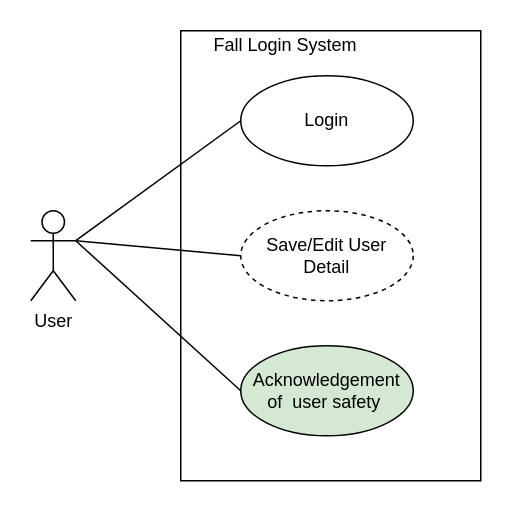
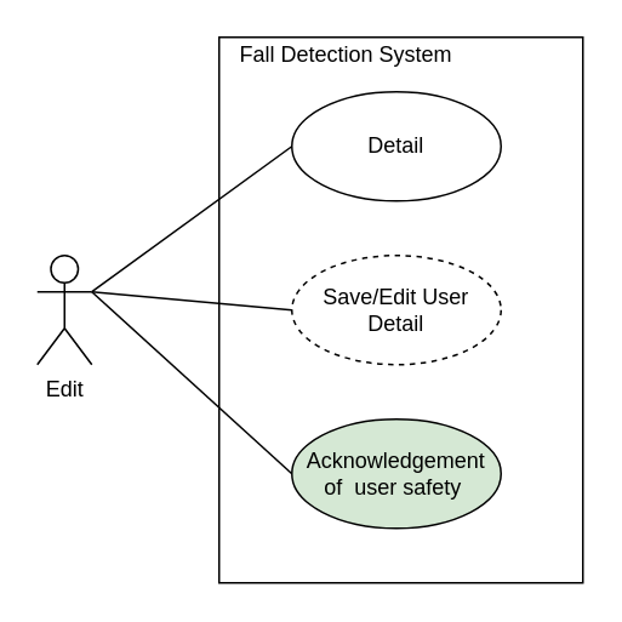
  <mxCell id="0" />
  <mxCell id="1" parent="0" />
- <mxCell id="2" value="User" style="shape=umlActor;verticalLabelPosition=bottom;labelBackgroundColor=#ffffff;verticalAlign=top;html=1;outlineConnect=0;" vertex="1" parent="1"><mxGeometry x="20" y="140" width="30" height="60" as="geometry" /></mxCell>
+ <mxCell id="2" value="Edit" style="shape=umlActor;verticalLabelPosition=bottom;labelBackgroundColor=#ffffff;verticalAlign=top;html=1;outlineConnect=0;" vertex="1" parent="1"><mxGeometry x="20" y="140" width="30" height="60" as="geometry" /></mxCell>
  <mxCell id="3" value="" style="rounded=0;whiteSpace=wrap;html=1;" vertex="1" parent="1"><mxGeometry x="120" y="20" width="200" height="300" as="geometry" /></mxCell>
- <mxCell id="4" value="Login" style="ellipse;whiteSpace=wrap;html=1;" vertex="1" parent="1"><mxGeometry x="160" y="50" width="115" height="60" as="geometry" /></mxCell>
+ <mxCell id="4" value="Detail" style="ellipse;whiteSpace=wrap;html=1;" vertex="1" parent="1"><mxGeometry x="160" y="50" width="115" height="60" as="geometry" /></mxCell>
  <mxCell id="5" value="Save/Edit User Detail" style="ellipse;whiteSpace=wrap;html=1;dashed=1;" vertex="1" parent="1"><mxGeometry x="160" y="140" width="115" height="60" as="geometry" /></mxCell>
  <mxCell id="6" value="Acknowledgement of&amp;nbsp; user safety&amp;nbsp;" style="ellipse;whiteSpace=wrap;html=1;fillColor=#d5e8d4;" vertex="1" parent="1"><mxGeometry x="160" y="230" width="115" height="60" as="geometry" /></mxCell>
- <mxCell id="7" value="Fall Login System" style="text;html=1;strokeColor=none;fillColor=none;align=center;verticalAlign=middle;whiteSpace=wrap;rounded=0;" vertex="1" parent="1"><mxGeometry x="120" y="20" width="140" height="20" as="geometry" /></mxCell>
+ <mxCell id="7" value="Fall Detection System" style="text;html=1;strokeColor=none;fillColor=none;align=center;verticalAlign=middle;whiteSpace=wrap;rounded=0;" vertex="1" parent="1"><mxGeometry x="120" y="20" width="140" height="20" as="geometry" /></mxCell>
  <mxCell id="8" value="" style="endArrow=none;html=1;entryX=0;entryY=0.5;entryDx=0;entryDy=0;exitX=1;exitY=0.333;exitDx=0;exitDy=0;exitPerimeter=0;" edge="1" parent="1" source="2" target="4"><mxGeometry width="50" height="50" relative="1" as="geometry"><mxPoint x="50" y="210" as="sourcePoint" /><mxPoint x="100" y="160" as="targetPoint" /></mxGeometry></mxCell>
  <mxCell id="9" value="" style="endArrow=none;html=1;entryX=0;entryY=0.5;entryDx=0;entryDy=0;exitX=1;exitY=0.333;exitDx=0;exitDy=0;exitPerimeter=0;" edge="1" parent="1" source="2" target="5"><mxGeometry width="50" height="50" relative="1" as="geometry"><mxPoint x="50" y="200" as="sourcePoint" /><mxPoint x="170" y="90" as="targetPoint" /></mxGeometry></mxCell>
  <mxCell id="10" value="" style="endArrow=none;html=1;entryX=0;entryY=0.5;entryDx=0;entryDy=0;exitX=1;exitY=0.333;exitDx=0;exitDy=0;exitPerimeter=0;" edge="1" parent="1" source="2" target="6"><mxGeometry width="50" height="50" relative="1" as="geometry"><mxPoint x="60" y="210" as="sourcePoint" /><mxPoint x="170" y="180" as="targetPoint" /></mxGeometry></mxCell>
  <mxCell id="11" style="edgeStyle=orthogonalEdgeStyle;rounded=0;orthogonalLoop=1;jettySize=auto;html=1;exitX=0.5;exitY=1;exitDx=0;exitDy=0;" edge="1" parent="1" source="3" target="3"><mxGeometry relative="1" as="geometry" /></mxCell>
